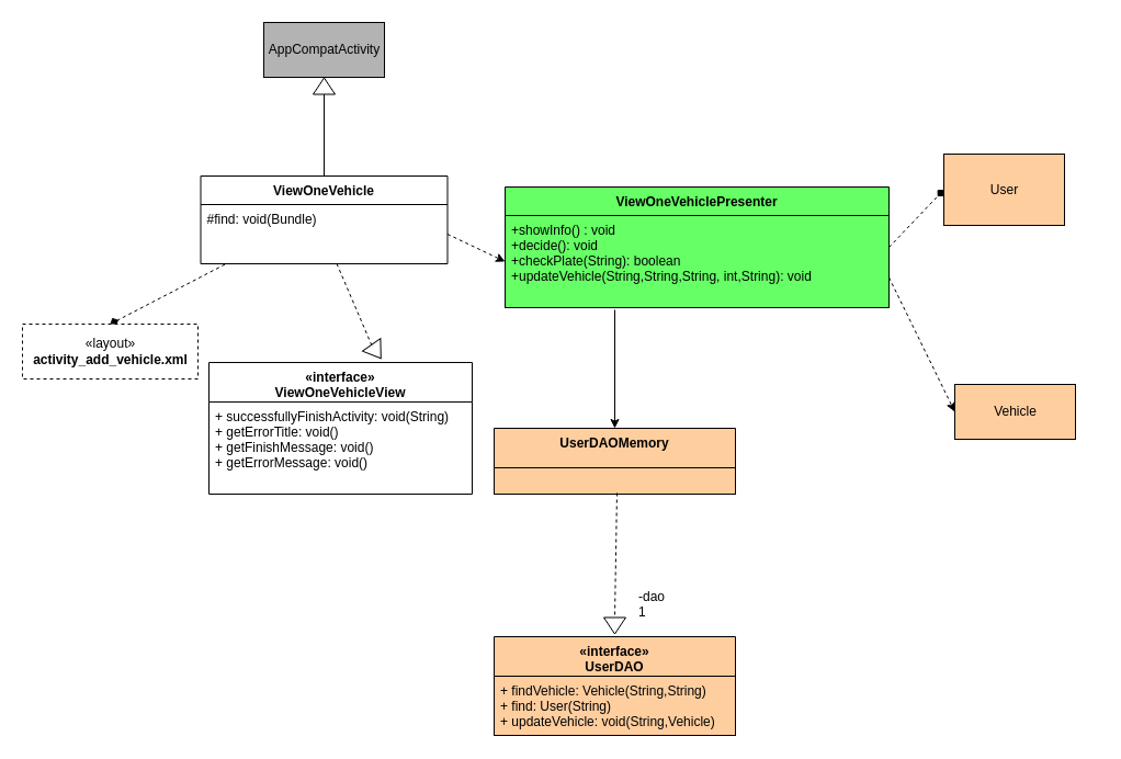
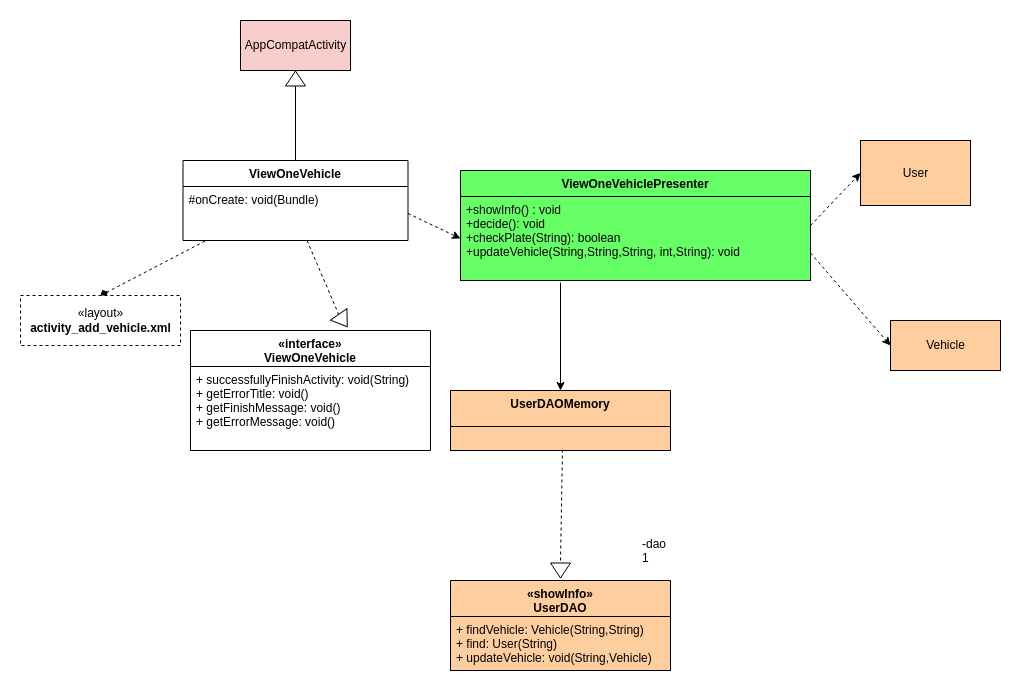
  <mxCell id="0" />
  <mxCell id="1" parent="0" />
- <mxCell id="2" value="AppCompatActivity" style="html=1;fillColor=#B3B3B3;strokeColor=#000000;" parent="1" vertex="1"><mxGeometry x="240" y="20" width="110" height="50" as="geometry" /></mxCell>
+ <mxCell id="2" value="AppCompatActivity" style="html=1;fillColor=#f8cecc;strokeColor=#000000;" parent="1" vertex="1"><mxGeometry x="240" y="20" width="110" height="50" as="geometry" /></mxCell>
  <mxCell id="3" value="" style="triangle;whiteSpace=wrap;html=1;strokeColor=#000000;fillColor=#FFFFFF;rotation=-90;" parent="1" vertex="1"><mxGeometry x="287.5" y="68" width="15" height="20" as="geometry" /></mxCell>
  <mxCell id="4" value="" style="endArrow=none;html=1;entryX=0;entryY=0.5;entryDx=0;entryDy=0;exitX=0.5;exitY=0;exitDx=0;exitDy=0;" parent="1" source="10" target="3" edge="1"><mxGeometry width="50" height="50" relative="1" as="geometry"><mxPoint x="295" y="170" as="sourcePoint" /><mxPoint x="330" y="120" as="targetPoint" /></mxGeometry></mxCell>
  <mxCell id="5" value="" style="endArrow=diamond;html=1;exitX=0.098;exitY=1.011;exitDx=0;exitDy=0;exitPerimeter=0;dashed=1;entryX=0.5;entryY=0;entryDx=0;entryDy=0;" parent="1" source="11" target="6" edge="1"><mxGeometry width="50" height="50" relative="1" as="geometry"><mxPoint x="220" y="340" as="sourcePoint" /><mxPoint x="190" y="330" as="targetPoint" /></mxGeometry></mxCell>
  <mxCell id="6" value="«layout»&lt;br&gt;&lt;b&gt;activity_add_vehicle.xml&lt;/b&gt;" style="html=1;strokeColor=#000000;fillColor=#FFFFFF;dashed=1;" parent="1" vertex="1"><mxGeometry x="20" y="295" width="160" height="50" as="geometry" /></mxCell>
  <mxCell id="7" value="" style="triangle;whiteSpace=wrap;html=1;strokeColor=#000000;fillColor=#FFFFFF;rotation=55;" parent="1" vertex="1"><mxGeometry x="335" y="310" width="15" height="20" as="geometry" /></mxCell>
  <mxCell id="8" value="" style="endArrow=none;html=1;entryX=0;entryY=0.5;entryDx=0;entryDy=0;dashed=1;" parent="1" source="11" target="7" edge="1"><mxGeometry width="50" height="50" relative="1" as="geometry"><mxPoint x="310" y="302.432" as="sourcePoint" /><mxPoint x="340" y="310" as="targetPoint" /></mxGeometry></mxCell>
  <mxCell id="9" value="" style="endArrow=classic;html=1;exitX=1;exitY=0.5;exitDx=0;exitDy=0;dashed=1;entryX=0;entryY=0.5;entryDx=0;entryDy=0;" parent="1" source="11" target="24" edge="1"><mxGeometry width="50" height="50" relative="1" as="geometry"><mxPoint x="473.18" y="220.004" as="sourcePoint" /><mxPoint x="500.64" y="228.438" as="targetPoint" /></mxGeometry></mxCell>
  <mxCell id="10" value="ViewOneVehicle" style="swimlane;fontStyle=1;align=center;verticalAlign=top;childLayout=stackLayout;horizontal=1;startSize=26;horizontalStack=0;resizeParent=1;resizeParentMax=0;resizeLast=0;collapsible=1;marginBottom=0;strokeColor=#000000;fillColor=#FFFFFF;" parent="1" vertex="1"><mxGeometry x="182.5" y="160" width="225" height="80" as="geometry" /></mxCell>
- <mxCell id="11" value="#find: void(Bundle)" style="text;strokeColor=none;fillColor=none;align=left;verticalAlign=top;spacingLeft=4;spacingRight=4;overflow=hidden;rotatable=0;points=[[0,0.5],[1,0.5]];portConstraint=eastwest;" parent="10" vertex="1"><mxGeometry y="26" width="225" height="54" as="geometry" /></mxCell>
+ <mxCell id="11" value="#onCreate: void(Bundle)" style="text;strokeColor=none;fillColor=none;align=left;verticalAlign=top;spacingLeft=4;spacingRight=4;overflow=hidden;rotatable=0;points=[[0,0.5],[1,0.5]];portConstraint=eastwest;" parent="10" vertex="1"><mxGeometry y="26" width="225" height="54" as="geometry" /></mxCell>
  <mxCell id="12" value="" style="endArrow=classic;html=1;entryX=0.5;entryY=0;entryDx=0;entryDy=0;" parent="1" target="17" edge="1"><mxGeometry width="50" height="50" relative="1" as="geometry"><mxPoint x="560" y="282" as="sourcePoint" /><mxPoint x="520" y="360" as="targetPoint" /></mxGeometry></mxCell>
- <mxCell id="13" value="" style="endArrow=diamond;html=1;exitX=1;exitY=0.5;exitDx=0;exitDy=0;dashed=1;entryX=0;entryY=0.5;entryDx=0;entryDy=0;" parent="1" source="23" target="15" edge="1"><mxGeometry width="50" height="50" relative="1" as="geometry"><mxPoint x="690" y="212.28" as="sourcePoint" /><mxPoint x="760" y="190" as="targetPoint" /></mxGeometry></mxCell>
+ <mxCell id="13" value="" style="endArrow=classic;html=1;exitX=1;exitY=0.5;exitDx=0;exitDy=0;dashed=1;entryX=0;entryY=0.5;entryDx=0;entryDy=0;" parent="1" source="23" target="15" edge="1"><mxGeometry width="50" height="50" relative="1" as="geometry"><mxPoint x="690" y="212.28" as="sourcePoint" /><mxPoint x="760" y="190" as="targetPoint" /></mxGeometry></mxCell>
  <mxCell id="14" value="" style="endArrow=classic;html=1;exitX=1;exitY=0.75;exitDx=0;exitDy=0;dashed=1;entryX=0;entryY=0.5;entryDx=0;entryDy=0;" parent="1" source="23" target="16" edge="1"><mxGeometry width="50" height="50" relative="1" as="geometry"><mxPoint x="700" y="270" as="sourcePoint" /><mxPoint x="750" y="280" as="targetPoint" /></mxGeometry></mxCell>
  <mxCell id="15" value="User" style="html=1;strokeColor=#000000;fillColor=#FFCE9F;gradientColor=none;" parent="1" vertex="1"><mxGeometry x="860" y="140" width="110" height="65" as="geometry" /></mxCell>
- <mxCell id="16" value="Vehicle" style="html=1;strokeColor=#000000;fillColor=#FFCE9F;gradientColor=none;" parent="1" vertex="1"><mxGeometry x="870" y="350" width="110" height="50" as="geometry" /></mxCell>
+ <mxCell id="16" value="Vehicle" style="html=1;strokeColor=#000000;fillColor=#FFCE9F;gradientColor=none;" parent="1" vertex="1"><mxGeometry x="890" y="320" width="110" height="50" as="geometry" /></mxCell>
  <mxCell id="17" value="UserDAOMemory&#10;" style="swimlane;fontStyle=1;align=center;verticalAlign=top;childLayout=stackLayout;horizontal=1;startSize=36;horizontalStack=0;resizeParent=1;resizeParentMax=0;resizeLast=0;collapsible=1;marginBottom=0;strokeColor=#000000;fillColor=#FFCE9F;gradientColor=none;" parent="1" vertex="1"><mxGeometry x="450" y="390" width="220" height="60" as="geometry"><mxRectangle x="360" y="590" width="120" height="70" as="alternateBounds" /></mxGeometry></mxCell>
  <mxCell id="18" value="" style="text;strokeColor=#000000;fillColor=#FFCE9F;align=left;verticalAlign=top;spacingLeft=4;spacingRight=4;overflow=hidden;rotatable=0;points=[[0,0.5],[1,0.5]];portConstraint=eastwest;" parent="17" vertex="1"><mxGeometry y="36" width="220" height="24" as="geometry" /></mxCell>
- <mxCell id="19" value="«interface»&#10;UserDAO&#10;" style="swimlane;fontStyle=1;align=center;verticalAlign=top;childLayout=stackLayout;horizontal=1;startSize=36;horizontalStack=0;resizeParent=1;resizeParentMax=0;resizeLast=0;collapsible=1;marginBottom=0;strokeColor=#000000;fillColor=#FFCE9F;gradientColor=none;" parent="1" vertex="1"><mxGeometry x="450" y="580" width="220" height="90" as="geometry"><mxRectangle x="360" y="590" width="120" height="70" as="alternateBounds" /></mxGeometry></mxCell>
+ <mxCell id="19" value="«showInfo»&#10;UserDAO&#10;" style="swimlane;fontStyle=1;align=center;verticalAlign=top;childLayout=stackLayout;horizontal=1;startSize=36;horizontalStack=0;resizeParent=1;resizeParentMax=0;resizeLast=0;collapsible=1;marginBottom=0;strokeColor=#000000;fillColor=#FFCE9F;gradientColor=none;" parent="1" vertex="1"><mxGeometry x="450" y="580" width="220" height="90" as="geometry"><mxRectangle x="360" y="590" width="120" height="70" as="alternateBounds" /></mxGeometry></mxCell>
  <mxCell id="20" value="+ findVehicle: Vehicle(String,String)&#10;+ find: User(String)&#10;+ updateVehicle: void(String,Vehicle)&#10;" style="text;strokeColor=#000000;fillColor=#FFCE9F;align=left;verticalAlign=top;spacingLeft=4;spacingRight=4;overflow=hidden;rotatable=0;points=[[0,0.5],[1,0.5]];portConstraint=eastwest;" parent="19" vertex="1"><mxGeometry y="36" width="220" height="54" as="geometry" /></mxCell>
  <mxCell id="21" value="" style="triangle;whiteSpace=wrap;html=1;strokeColor=#000000;fillColor=#FFFFFF;rotation=90;" parent="1" vertex="1"><mxGeometry x="552.5" y="560" width="15" height="20" as="geometry" /></mxCell>
  <mxCell id="22" value="" style="endArrow=none;html=1;entryX=0;entryY=0.5;entryDx=0;entryDy=0;dashed=1;exitX=0.509;exitY=0.958;exitDx=0;exitDy=0;exitPerimeter=0;" parent="1" source="18" target="21" edge="1"><mxGeometry width="50" height="50" relative="1" as="geometry"><mxPoint x="364.064" y="500" as="sourcePoint" /><mxPoint x="397.5" y="570" as="targetPoint" /></mxGeometry></mxCell>
  <mxCell id="23" value="ViewOneVehiclePresenter" style="swimlane;fontStyle=1;align=center;verticalAlign=top;childLayout=stackLayout;horizontal=1;startSize=26;horizontalStack=0;resizeParent=1;resizeParentMax=0;resizeLast=0;collapsible=1;marginBottom=0;strokeColor=#000000;fillColor=#66FF66;gradientColor=none;" parent="1" vertex="1"><mxGeometry x="460" y="170" width="350" height="110" as="geometry" /></mxCell>
  <mxCell id="24" value="+showInfo() : void&#10;+decide(): void&#10;+checkPlate(String): boolean&#10;+updateVehicle(String,String,String, int,String): void&#10;&#10;" style="text;strokeColor=#000000;fillColor=#66FF66;align=left;verticalAlign=top;spacingLeft=4;spacingRight=4;overflow=hidden;rotatable=0;points=[[0,0.5],[1,0.5]];portConstraint=eastwest;gradientColor=none;" parent="23" vertex="1"><mxGeometry y="26" width="350" height="84" as="geometry" /></mxCell>
- <mxCell id="25" value="-dao&lt;br&gt;1" style="text;html=1;" parent="1" vertex="1"><mxGeometry x="580" y="530" width="50" height="30" as="geometry" /></mxCell>
- <mxCell id="26" value="«interface»&#10;ViewOneVehicleView&#10;" style="swimlane;fontStyle=1;align=center;verticalAlign=top;childLayout=stackLayout;horizontal=1;startSize=36;horizontalStack=0;resizeParent=1;resizeParentMax=0;resizeLast=0;collapsible=1;marginBottom=0;" parent="1" vertex="1"><mxGeometry x="190" y="330" width="240" height="120" as="geometry"><mxRectangle x="360" y="590" width="120" height="70" as="alternateBounds" /></mxGeometry></mxCell>
+ <mxCell id="25" value="-dao&lt;br&gt;1" style="text;html=1;" parent="1" vertex="1"><mxGeometry x="640" y="530" width="50" height="30" as="geometry" /></mxCell>
+ <mxCell id="26" value="«interface»&#10;ViewOneVehicle&#10;" style="swimlane;fontStyle=1;align=center;verticalAlign=top;childLayout=stackLayout;horizontal=1;startSize=36;horizontalStack=0;resizeParent=1;resizeParentMax=0;resizeLast=0;collapsible=1;marginBottom=0;" parent="1" vertex="1"><mxGeometry x="190" y="330" width="240" height="120" as="geometry"><mxRectangle x="360" y="590" width="120" height="70" as="alternateBounds" /></mxGeometry></mxCell>
  <mxCell id="27" value="+ successfullyFinishActivity: void(String)&#10;+ getErrorTitle: void()&#10;+ getFinishMessage: void()&#10;+ getErrorMessage: void()" style="text;align=left;verticalAlign=top;spacingLeft=4;spacingRight=4;overflow=hidden;rotatable=0;points=[[0,0.5],[1,0.5]];portConstraint=eastwest;" parent="26" vertex="1"><mxGeometry y="36" width="240" height="84" as="geometry" /></mxCell>
